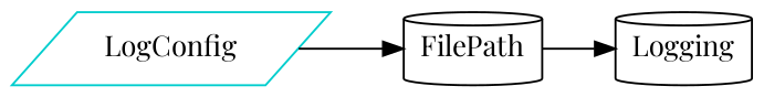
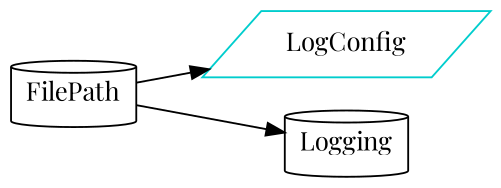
  digraph {
    fontname="Playfair Display"
    rankdir=LR
    node [fontname="Playfair Display" shape=cylinder]
    edge [fontname="Playfair Display"]
    n1 [color=cyan3 label=LogConfig shape=parallelogram]
    FilePath
    Logging
-   n1 -> FilePath
+   FilePath -> n1
    FilePath -> Logging
  }
